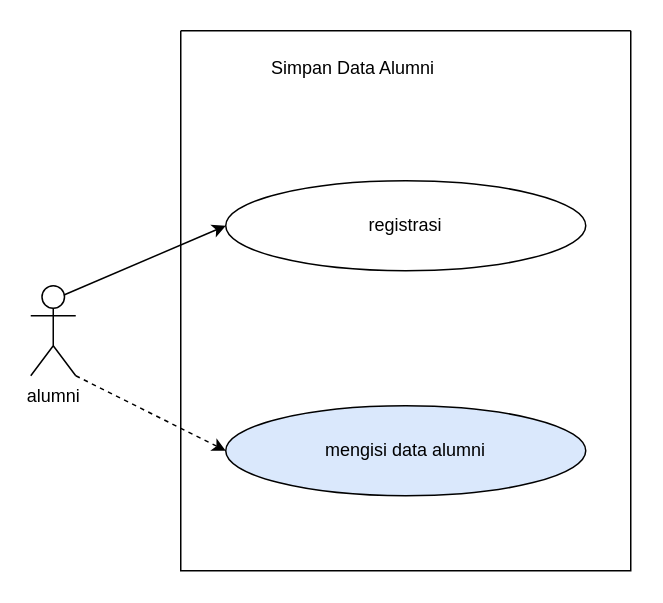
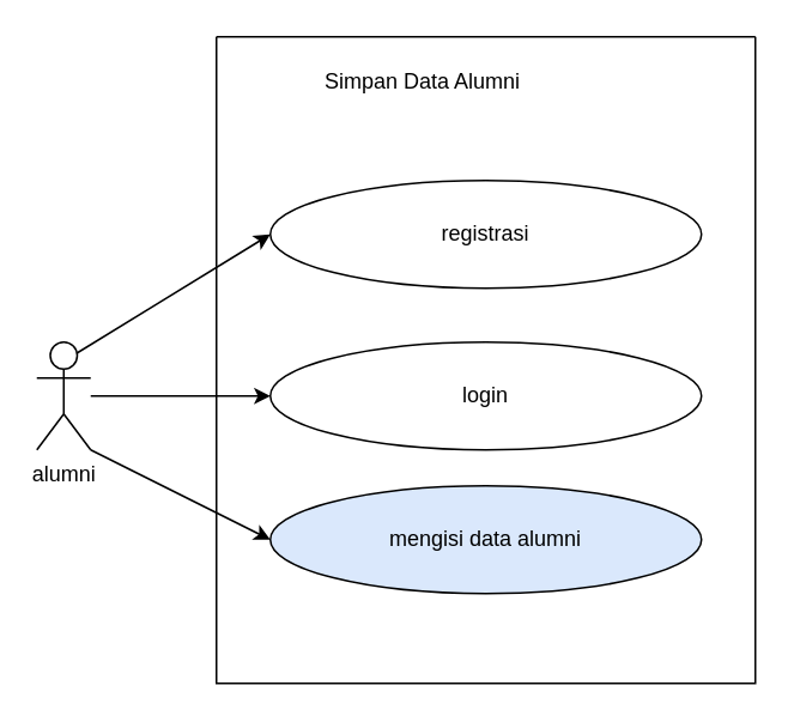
  <mxCell id="0" />
  <mxCell id="1" parent="0" />
  <mxCell id="2" value="alumni" style="shape=umlActor;verticalLabelPosition=bottom;verticalAlign=top;html=1;outlineConnect=0;" parent="1" vertex="1"><mxGeometry x="20" y="190" width="30" height="60" as="geometry" /></mxCell>
- <mxCell id="3" value="registrasi" style="ellipse;whiteSpace=wrap;html=1;" parent="1" vertex="1"><mxGeometry x="150" y="120" width="240" height="60" as="geometry" /></mxCell>
+ <mxCell id="3" value="registrasi" style="ellipse;whiteSpace=wrap;html=1;" parent="1" vertex="1"><mxGeometry x="150" y="100" width="240" height="60" as="geometry" /></mxCell>
+ <mxCell id="4" value="login" style="ellipse;whiteSpace=wrap;html=1;" parent="1" vertex="1"><mxGeometry x="150" y="190" width="240" height="60" as="geometry" /></mxCell>
  <mxCell id="5" value="mengisi data alumni" style="ellipse;whiteSpace=wrap;html=1;fillColor=#dae8fc;" parent="1" vertex="1"><mxGeometry x="150" y="270" width="240" height="60" as="geometry" /></mxCell>
  <mxCell id="6" value="" style="swimlane;startSize=0;" parent="1" vertex="1"><mxGeometry x="120" y="20" width="300" height="360" as="geometry" /></mxCell>
  <mxCell id="7" value="Simpan Data Alumni" style="text;html=1;strokeColor=none;fillColor=none;align=center;verticalAlign=middle;whiteSpace=wrap;rounded=0;" parent="6" vertex="1"><mxGeometry x="50" y="10" width="130" height="30" as="geometry" /></mxCell>
  <mxCell id="8" value="" style="endArrow=classic;html=1;rounded=0;exitX=0.75;exitY=0.1;exitDx=0;exitDy=0;exitPerimeter=0;entryX=0;entryY=0.5;entryDx=0;entryDy=0;" parent="1" source="2" target="3" edge="1"><mxGeometry width="50" height="50" relative="1" as="geometry"><mxPoint x="190" y="210" as="sourcePoint" /><mxPoint x="240" y="160" as="targetPoint" /></mxGeometry></mxCell>
- <mxCell id="10" value="" style="endArrow=classic;html=1;rounded=0;exitX=1;exitY=1;exitDx=0;exitDy=0;exitPerimeter=0;entryX=0;entryY=0.5;entryDx=0;entryDy=0;dashed=1;" parent="1" source="2" target="5" edge="1"><mxGeometry width="50" height="50" relative="1" as="geometry"><mxPoint x="190" y="210" as="sourcePoint" /><mxPoint x="240" y="160" as="targetPoint" /></mxGeometry></mxCell>
+ <mxCell id="9" value="" style="endArrow=classic;html=1;rounded=0;entryX=0;entryY=0.5;entryDx=0;entryDy=0;" parent="1" source="2" target="4" edge="1"><mxGeometry width="50" height="50" relative="1" as="geometry"><mxPoint x="190" y="210" as="sourcePoint" /><mxPoint x="240" y="160" as="targetPoint" /></mxGeometry></mxCell>
+ <mxCell id="10" value="" style="endArrow=classic;html=1;rounded=0;exitX=1;exitY=1;exitDx=0;exitDy=0;exitPerimeter=0;entryX=0;entryY=0.5;entryDx=0;entryDy=0;" parent="1" source="2" target="5" edge="1"><mxGeometry width="50" height="50" relative="1" as="geometry"><mxPoint x="190" y="210" as="sourcePoint" /><mxPoint x="240" y="160" as="targetPoint" /></mxGeometry></mxCell>
